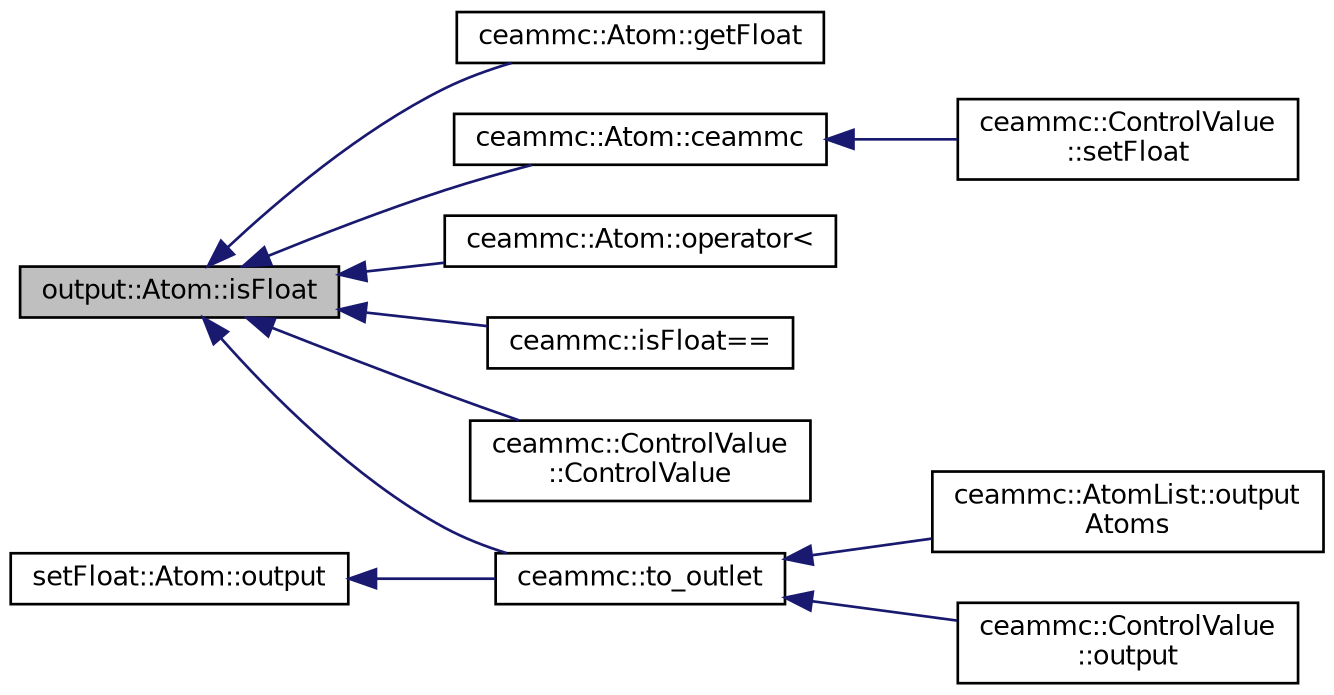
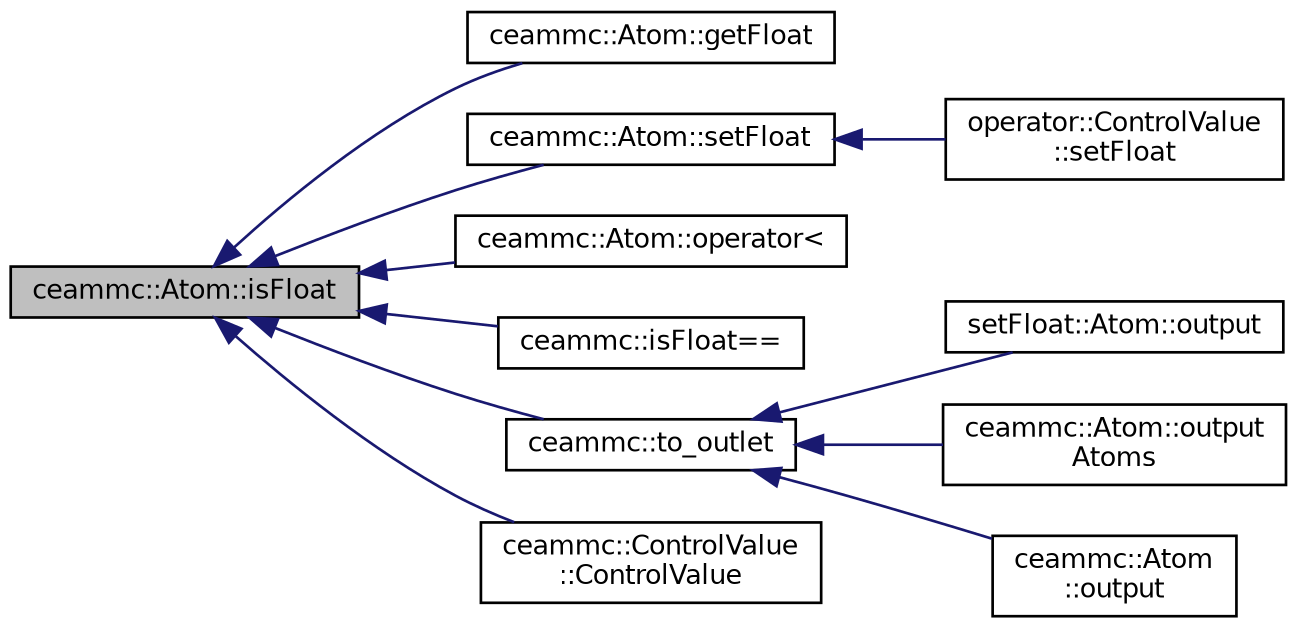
  digraph {
    rankdir=LR
    node [color=black fillcolor=white fontname=Helvetica fontsize=10 shape=record style=filled]
    edge [color=midnightblue dir=back fontname=Helvetica fontsize=10 labelfontname=Helvetica labelfontsize=10 style=solid]
-   n1 [fillcolor=grey75 fontcolor=black height=0.2 label="output::Atom::isFloat" width=0.4]
+   n1 [fillcolor=grey75 fontcolor=black height=0.2 label="ceammc::Atom::isFloat" width=0.4]
    n2 [height=0.2 label="ceammc::Atom::getFloat" width=0.4]
-   n3 [height=0.2 label="ceammc::Atom::ceammc" width=0.4]
+   n3 [height=0.2 label="ceammc::Atom::setFloat" width=0.4]
    n4 [height=0.2 label="ceammc::Atom::operator\<" width=0.4]
    n5 [height=0.2 label="ceammc::isFloat==" width=0.4]
    n6 [height=0.2 label="ceammc::to_outlet" width=0.4]
    n7 [height=0.2 label="ceammc::ControlValue\l::ControlValue" width=0.4]
-   n8 [height=0.2 label="ceammc::ControlValue\l::setFloat" width=0.4]
+   n8 [height=0.2 label="operator::ControlValue\l::setFloat" width=0.4]
    n9 [height=0.2 label="setFloat::Atom::output" width=0.4]
-   n10 [height=0.2 label="ceammc::AtomList::output\lAtoms" width=0.4]
-   n11 [height=0.2 label="ceammc::ControlValue\l::output" width=0.4]
+   n10 [height=0.2 label="ceammc::Atom::output\lAtoms" width=0.4]
+   n11 [height=0.2 label="ceammc::Atom\l::output" width=0.4]
    n1 -> n2
    n1 -> n3
    n1 -> n4
    n1 -> n5
    n1 -> n6
    n1 -> n7
    n3 -> n8
-   n9 -> n6
+   n6 -> n9
    n6 -> n10
    n6 -> n11
  }
